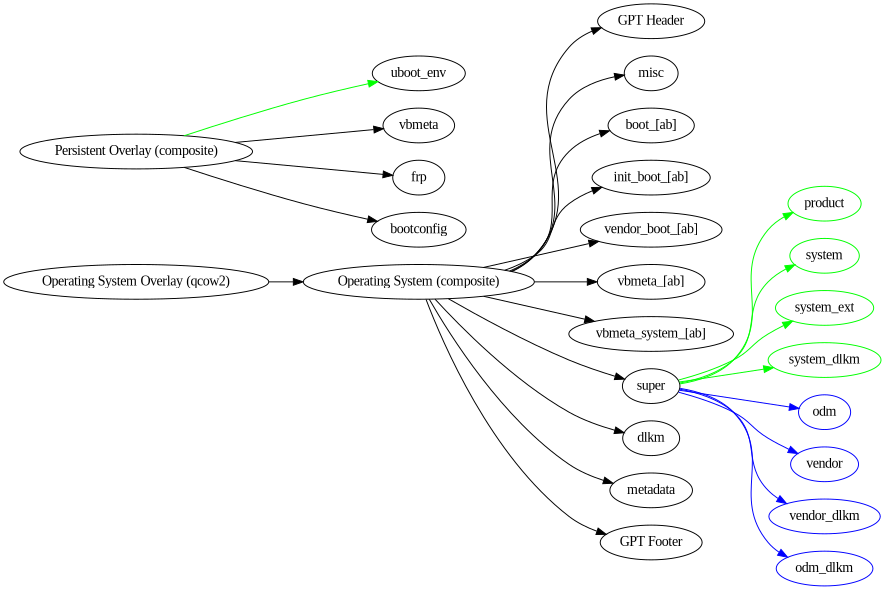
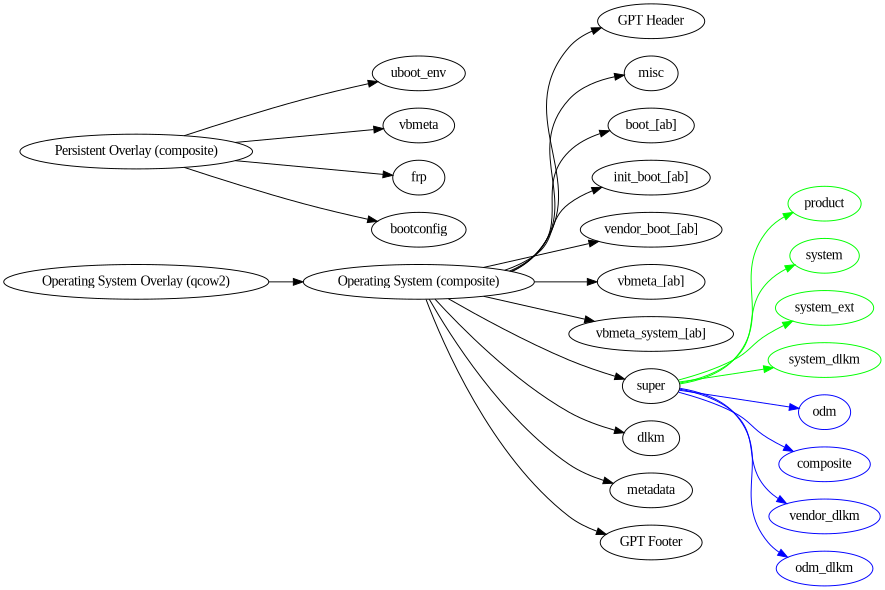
  digraph {
    fontname="Liberation Serif"
    rankdir=LR
    node [fontname="Liberation Serif"]
    edge [fontname="Liberation Serif"]
    n1 [label="Operating System Overlay (qcow2)"]
    n2 [label="Operating System (composite)"]
    n3 [label="GPT Header"]
    misc
    n5 [label="boot_[ab]"]
    n6 [label="init_boot_[ab]"]
    n7 [label="vendor_boot_[ab]"]
    n8 [label="vbmeta_[ab]"]
    n9 [label="vbmeta_system_[ab]"]
    super
    n11 [label=dlkm]
    metadata
    n13 [label="GPT Footer"]
    product [color=green]
    system [color=green]
    system_ext [color=green]
    system_dlkm [color=green]
    odm [color=blue]
-   vendor [color=blue]
+   vendor [color=blue label=composite]
    vendor_dlkm [color=blue]
    odm_dlkm [color=blue]
    n22 [label="Persistent Overlay (composite)"]
    uboot_env
    n24 [label=vbmeta]
    frp
    bootconfig
    n1 -> n2
    n2 -> n3
    n2 -> misc
    n2 -> n5
    n2 -> n6
    n2 -> n7
    n2 -> n8
    n2 -> n9
    n2 -> super
    n2 -> n11
    n2 -> metadata
    n2 -> n13
    super -> product [color=green]
    super -> system [color=green]
    super -> system_ext [color=green]
    super -> system_dlkm [color=green]
    super -> odm [color=blue]
    super -> vendor [color=blue]
    super -> vendor_dlkm [color=blue]
    super -> odm_dlkm [color=blue]
-   n22 -> uboot_env [color=green]
+   n22 -> uboot_env
    n22 -> n24
    n22 -> frp
    n22 -> bootconfig
  }
